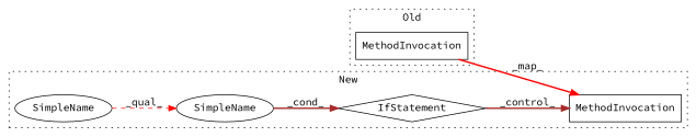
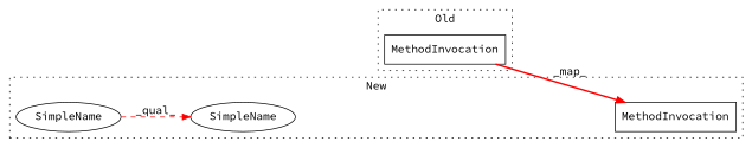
  digraph {
    rankdir=LR
    fontname="Source Code Pro"
    node [a=32 l="25,1" s=2551 shape=box fontname="Source Code Pro"]
    edge [color=brown style=bold fontname="Source Code Pro"]
-   n1 [a=25 l="4,2" label=IfStatement s="2547,2572" shape=diamond]
    n2 [label=MethodInvocation s="2584,2614"]
    n3 [a=42 l=11 label=SimpleName shape=ellipse]
    n4 [a=42 l=21 label=SimpleName shape=ellipse]
    n5 [label=MethodInvocation s="2387,2417"]
    subgraph cluster_1 {
      label=New
      style=dotted
-     n1
      n2
      n3
      n4
    }
    subgraph cluster_2 {
      label=Old
      style=dotted
      n5
    }
-   n1 -> n2 [label=_control_]
    n3 -> n4 [label=_qual_ color=red style=dashed]
-   n4 -> n1 [label=_cond_]
    n5 -> n2 [label=_map_ color=red]
  }
